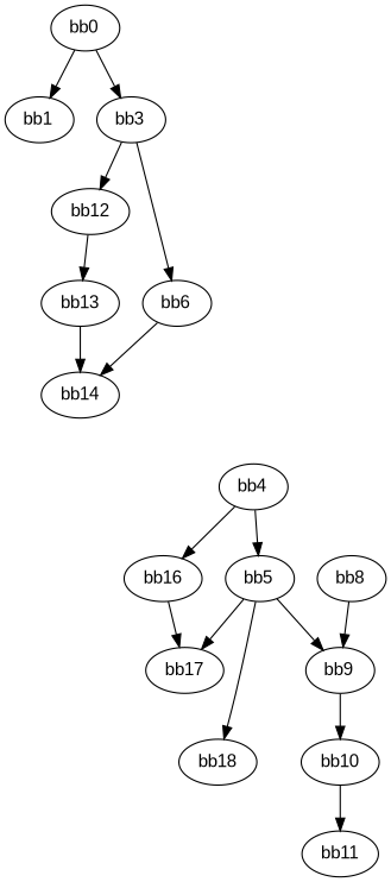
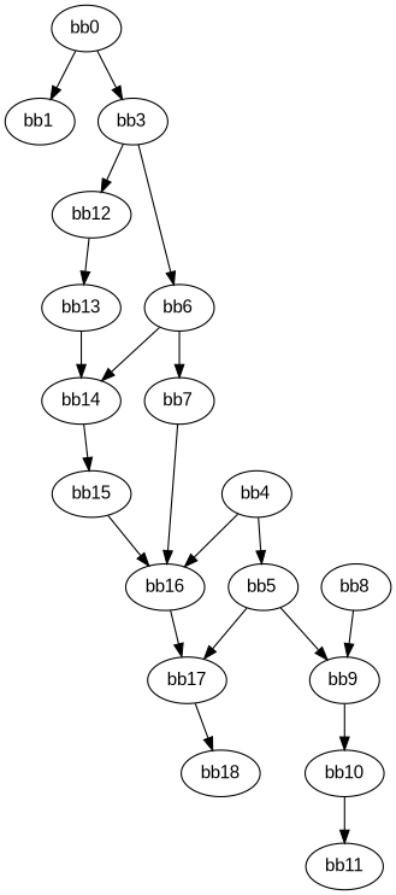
  digraph {
    fontname="Liberation Sans"
    node [fontname="Liberation Sans"]
    edge [fontname="Liberation Sans"]
    n1 [label="bb0\l"]
    n2 [label="bb1\l"]
    n3 [label="bb3\l"]
    n4 [label="bb6\l"]
    n5 [label="bb12\l"]
    n6 [label="bb4\l"]
    n7 [label="bb5\l"]
    n8 [label="bb16\l"]
+   n9 [label="bb7\l"]
    n10 [label="bb14\l"]
    n11 [label="bb13\l"]
    n12 [label="bb9\l"]
    n13 [label="bb17\l"]
    n14 [label="bb10\l"]
+   n15 [label="bb15\l"]
    n16 [label="bb8\l"]
    n17 [label="bb11\l"]
    n18 [label="bb18\l"]
    n1 -> n2
    n1 -> n3
    n3 -> n4
    n3 -> n5
+   n4 -> n9
    n4 -> n10
    n5 -> n11
    n6 -> n7
    n6 -> n8
    n7 -> n12
    n7 -> n13
    n8 -> n13
+   n9 -> n8
+   n10 -> n15
    n11 -> n10
    n12 -> n14
-   n7 -> n18
+   n13 -> n18
    n14 -> n17
+   n15 -> n8
    n16 -> n12
  }
